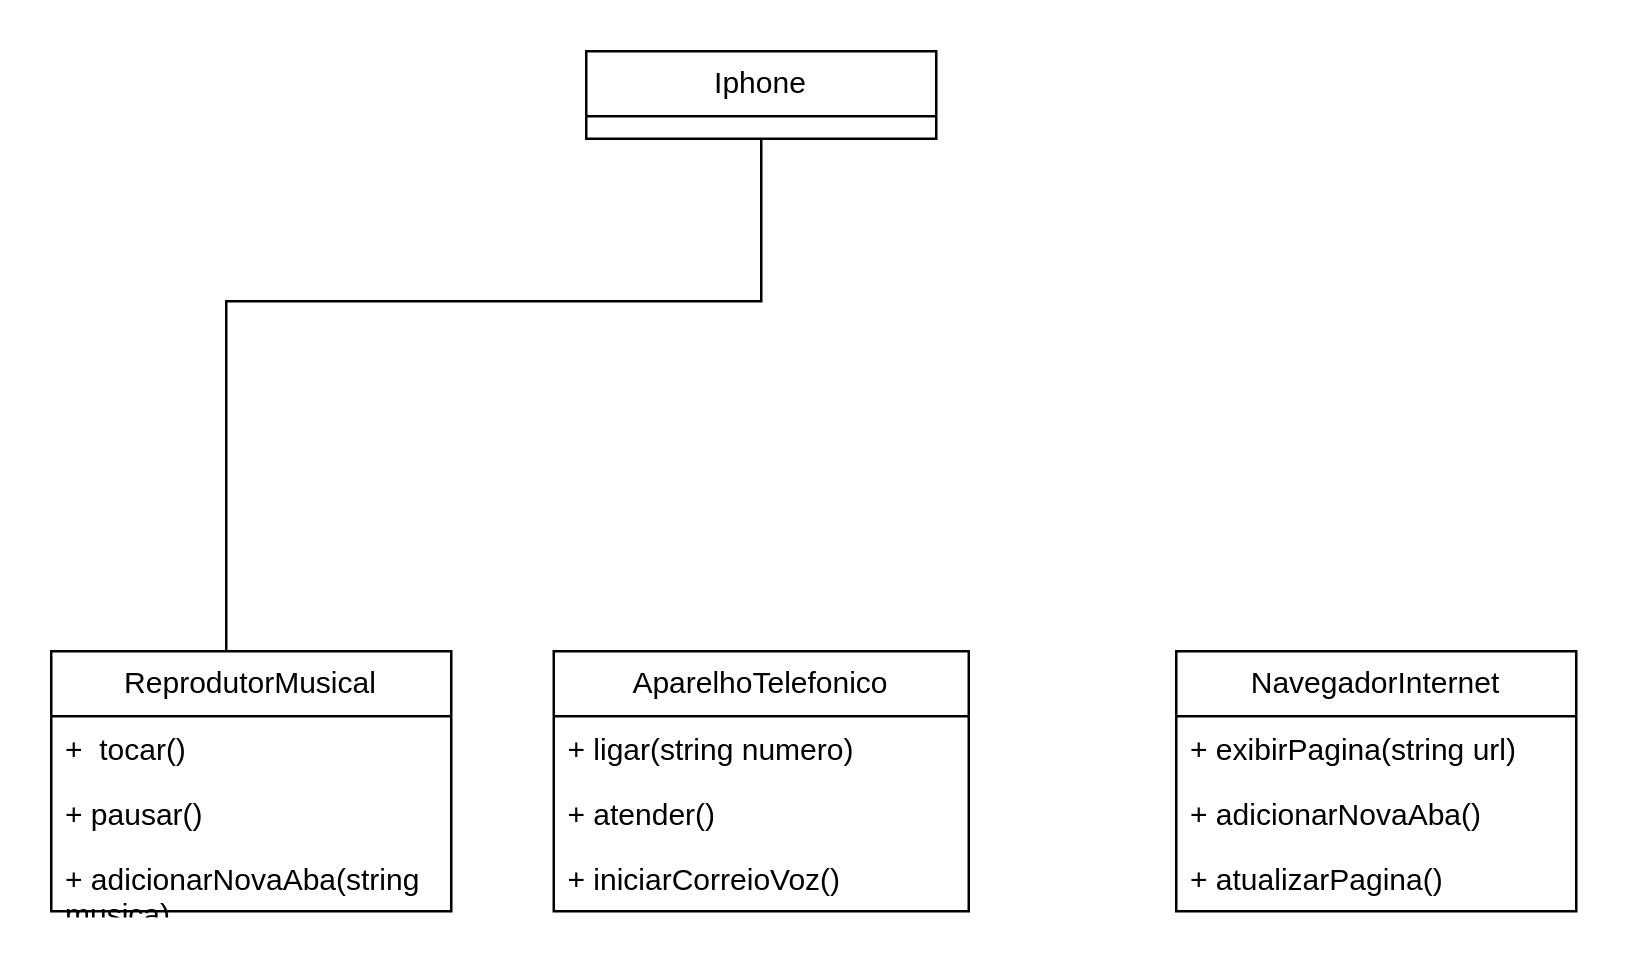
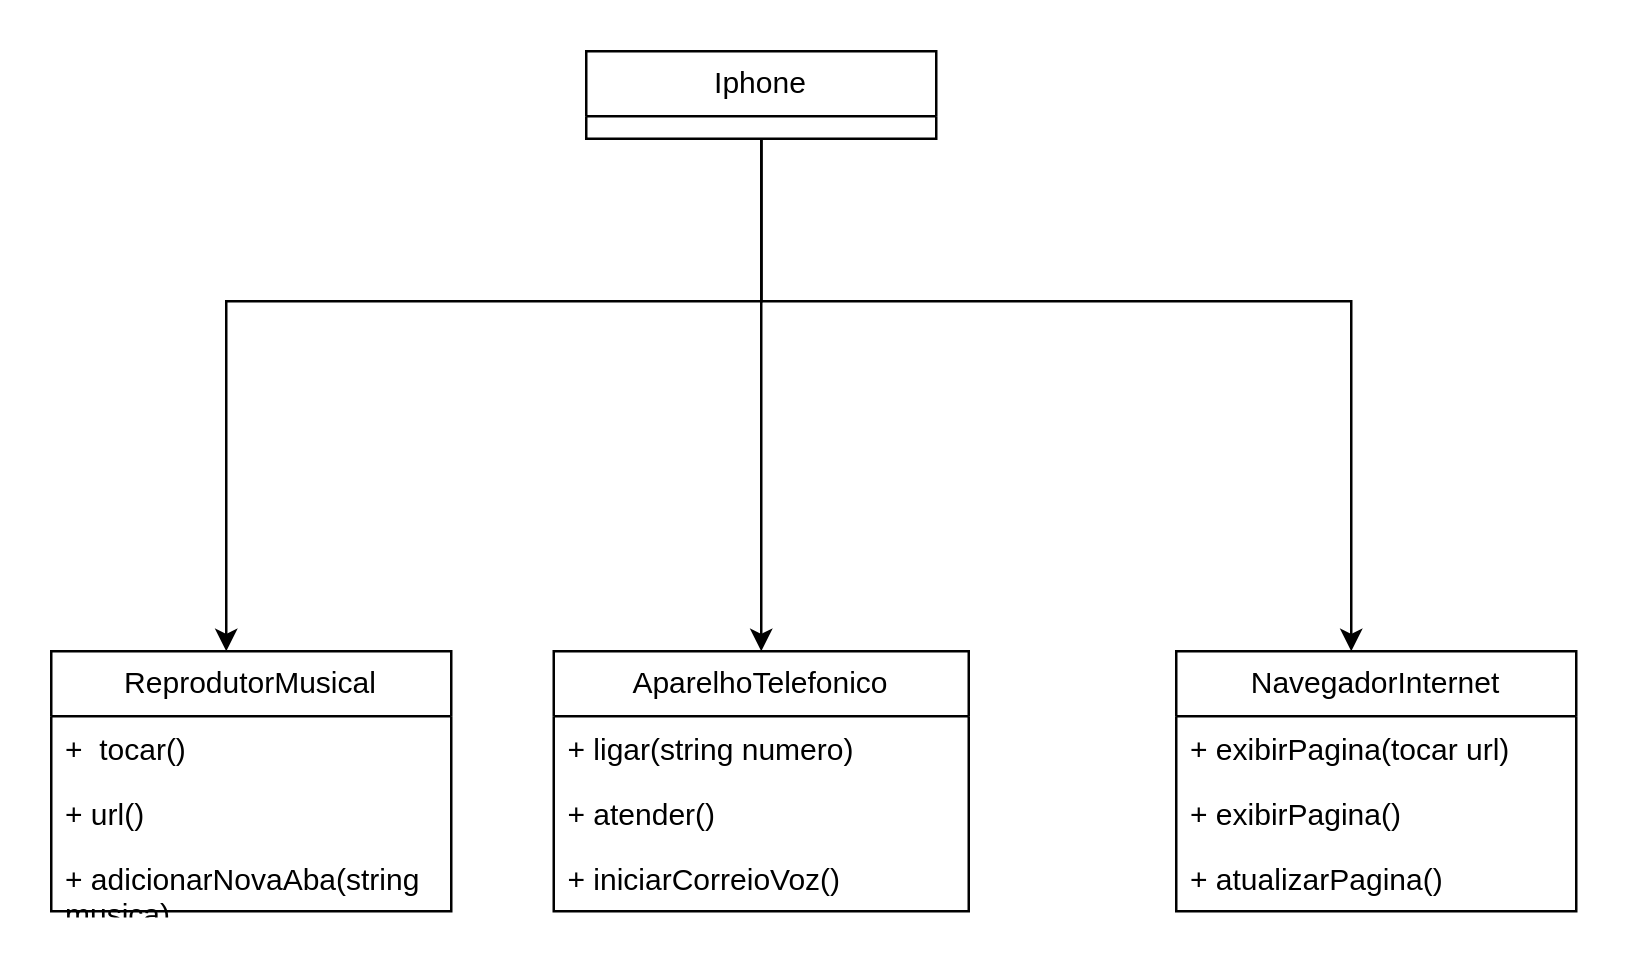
  <mxCell id="0" />
  <mxCell id="1" parent="0" />
- <mxCell id="4" style="edgeStyle=orthogonalEdgeStyle;rounded=0;orthogonalLoop=1;jettySize=auto;html=1;exitX=0.5;exitY=1;exitDx=0;exitDy=0;endArrow=none;" edge="1" parent="1" source="5" target="6"><mxGeometry relative="1" as="geometry"><Array as="points"><mxPoint x="304" y="120" /><mxPoint x="90" y="120" /></Array></mxGeometry></mxCell>
+ <mxCell id="2" style="edgeStyle=orthogonalEdgeStyle;rounded=0;orthogonalLoop=1;jettySize=auto;html=1;" edge="1" parent="1" source="5" target="10"><mxGeometry relative="1" as="geometry" /></mxCell>
+ <mxCell id="3" style="edgeStyle=orthogonalEdgeStyle;rounded=0;orthogonalLoop=1;jettySize=auto;html=1;exitX=0.5;exitY=1;exitDx=0;exitDy=0;" edge="1" parent="1" source="5" target="14"><mxGeometry relative="1" as="geometry"><mxPoint x="300" y="90" as="sourcePoint" /><Array as="points"><mxPoint x="304" y="120" /><mxPoint x="540" y="120" /></Array></mxGeometry></mxCell>
+ <mxCell id="4" style="edgeStyle=orthogonalEdgeStyle;rounded=0;orthogonalLoop=1;jettySize=auto;html=1;exitX=0.5;exitY=1;exitDx=0;exitDy=0;" edge="1" parent="1" source="5" target="6"><mxGeometry relative="1" as="geometry"><Array as="points"><mxPoint x="304" y="120" /><mxPoint x="90" y="120" /></Array></mxGeometry></mxCell>
  <mxCell id="5" value="Iphone" style="swimlane;fontStyle=0;childLayout=stackLayout;horizontal=1;startSize=26;fillColor=none;horizontalStack=0;resizeParent=1;resizeParentMax=0;resizeLast=0;collapsible=1;marginBottom=0;whiteSpace=wrap;html=1;" vertex="1" parent="1"><mxGeometry x="234" y="20" width="140" height="35" as="geometry" /></mxCell>
  <mxCell id="6" value="ReprodutorMusical" style="swimlane;fontStyle=0;childLayout=stackLayout;horizontal=1;startSize=26;fillColor=none;horizontalStack=0;resizeParent=1;resizeParentMax=0;resizeLast=0;collapsible=1;marginBottom=0;whiteSpace=wrap;html=1;" vertex="1" parent="1"><mxGeometry x="20" y="260" width="160" height="104" as="geometry" /></mxCell>
  <mxCell id="7" value="+&amp;nbsp; tocar()" style="text;strokeColor=none;fillColor=none;align=left;verticalAlign=top;spacingLeft=4;spacingRight=4;overflow=hidden;rotatable=0;points=[[0,0.5],[1,0.5]];portConstraint=eastwest;whiteSpace=wrap;html=1;" vertex="1" parent="6"><mxGeometry y="26" width="160" height="26" as="geometry" /></mxCell>
- <mxCell id="8" value="+ pausar()" style="text;strokeColor=none;fillColor=none;align=left;verticalAlign=top;spacingLeft=4;spacingRight=4;overflow=hidden;rotatable=0;points=[[0,0.5],[1,0.5]];portConstraint=eastwest;whiteSpace=wrap;html=1;" vertex="1" parent="6"><mxGeometry y="52" width="160" height="26" as="geometry" /></mxCell>
+ <mxCell id="8" value="+ url()" style="text;strokeColor=none;fillColor=none;align=left;verticalAlign=top;spacingLeft=4;spacingRight=4;overflow=hidden;rotatable=0;points=[[0,0.5],[1,0.5]];portConstraint=eastwest;whiteSpace=wrap;html=1;" vertex="1" parent="6"><mxGeometry y="52" width="160" height="26" as="geometry" /></mxCell>
  <mxCell id="9" value="+ adicionarNovaAba(string musica&lt;span style=&quot;background-color: initial;&quot;&gt;)&lt;/span&gt;" style="text;strokeColor=none;fillColor=none;align=left;verticalAlign=top;spacingLeft=4;spacingRight=4;overflow=hidden;rotatable=0;points=[[0,0.5],[1,0.5]];portConstraint=eastwest;whiteSpace=wrap;html=1;" vertex="1" parent="6"><mxGeometry y="78" width="160" height="26" as="geometry" /></mxCell>
  <mxCell id="10" value="AparelhoTelefonico" style="swimlane;fontStyle=0;childLayout=stackLayout;horizontal=1;startSize=26;fillColor=none;horizontalStack=0;resizeParent=1;resizeParentMax=0;resizeLast=0;collapsible=1;marginBottom=0;whiteSpace=wrap;html=1;" vertex="1" parent="1"><mxGeometry x="221" y="260" width="166" height="104" as="geometry" /></mxCell>
  <mxCell id="11" value="+ ligar(string numero)" style="text;strokeColor=none;fillColor=none;align=left;verticalAlign=top;spacingLeft=4;spacingRight=4;overflow=hidden;rotatable=0;points=[[0,0.5],[1,0.5]];portConstraint=eastwest;whiteSpace=wrap;html=1;" vertex="1" parent="10"><mxGeometry y="26" width="166" height="26" as="geometry" /></mxCell>
  <mxCell id="12" value="+ atender()" style="text;strokeColor=none;fillColor=none;align=left;verticalAlign=top;spacingLeft=4;spacingRight=4;overflow=hidden;rotatable=0;points=[[0,0.5],[1,0.5]];portConstraint=eastwest;whiteSpace=wrap;html=1;" vertex="1" parent="10"><mxGeometry y="52" width="166" height="26" as="geometry" /></mxCell>
  <mxCell id="13" value="+ iniciarCorreioVoz()" style="text;strokeColor=none;fillColor=none;align=left;verticalAlign=top;spacingLeft=4;spacingRight=4;overflow=hidden;rotatable=0;points=[[0,0.5],[1,0.5]];portConstraint=eastwest;whiteSpace=wrap;html=1;" vertex="1" parent="10"><mxGeometry y="78" width="166" height="26" as="geometry" /></mxCell>
  <mxCell id="14" value="NavegadorInternet" style="swimlane;fontStyle=0;childLayout=stackLayout;horizontal=1;startSize=26;fillColor=none;horizontalStack=0;resizeParent=1;resizeParentMax=0;resizeLast=0;collapsible=1;marginBottom=0;whiteSpace=wrap;html=1;" vertex="1" parent="1"><mxGeometry x="470" y="260" width="160" height="104" as="geometry" /></mxCell>
- <mxCell id="15" value="+ exibirPagina(string url)" style="text;strokeColor=none;fillColor=none;align=left;verticalAlign=top;spacingLeft=4;spacingRight=4;overflow=hidden;rotatable=0;points=[[0,0.5],[1,0.5]];portConstraint=eastwest;whiteSpace=wrap;html=1;" vertex="1" parent="14"><mxGeometry y="26" width="160" height="26" as="geometry" /></mxCell>
- <mxCell id="16" value="+ adicionarNovaAba()" style="text;strokeColor=none;fillColor=none;align=left;verticalAlign=top;spacingLeft=4;spacingRight=4;overflow=hidden;rotatable=0;points=[[0,0.5],[1,0.5]];portConstraint=eastwest;whiteSpace=wrap;html=1;" vertex="1" parent="14"><mxGeometry y="52" width="160" height="26" as="geometry" /></mxCell>
+ <mxCell id="15" value="+ exibirPagina(tocar url)" style="text;strokeColor=none;fillColor=none;align=left;verticalAlign=top;spacingLeft=4;spacingRight=4;overflow=hidden;rotatable=0;points=[[0,0.5],[1,0.5]];portConstraint=eastwest;whiteSpace=wrap;html=1;" vertex="1" parent="14"><mxGeometry y="26" width="160" height="26" as="geometry" /></mxCell>
+ <mxCell id="16" value="+ exibirPagina()" style="text;strokeColor=none;fillColor=none;align=left;verticalAlign=top;spacingLeft=4;spacingRight=4;overflow=hidden;rotatable=0;points=[[0,0.5],[1,0.5]];portConstraint=eastwest;whiteSpace=wrap;html=1;" vertex="1" parent="14"><mxGeometry y="52" width="160" height="26" as="geometry" /></mxCell>
  <mxCell id="17" value="+ atualizarPagina()" style="text;strokeColor=none;fillColor=none;align=left;verticalAlign=top;spacingLeft=4;spacingRight=4;overflow=hidden;rotatable=0;points=[[0,0.5],[1,0.5]];portConstraint=eastwest;whiteSpace=wrap;html=1;" vertex="1" parent="14"><mxGeometry y="78" width="160" height="26" as="geometry" /></mxCell>
